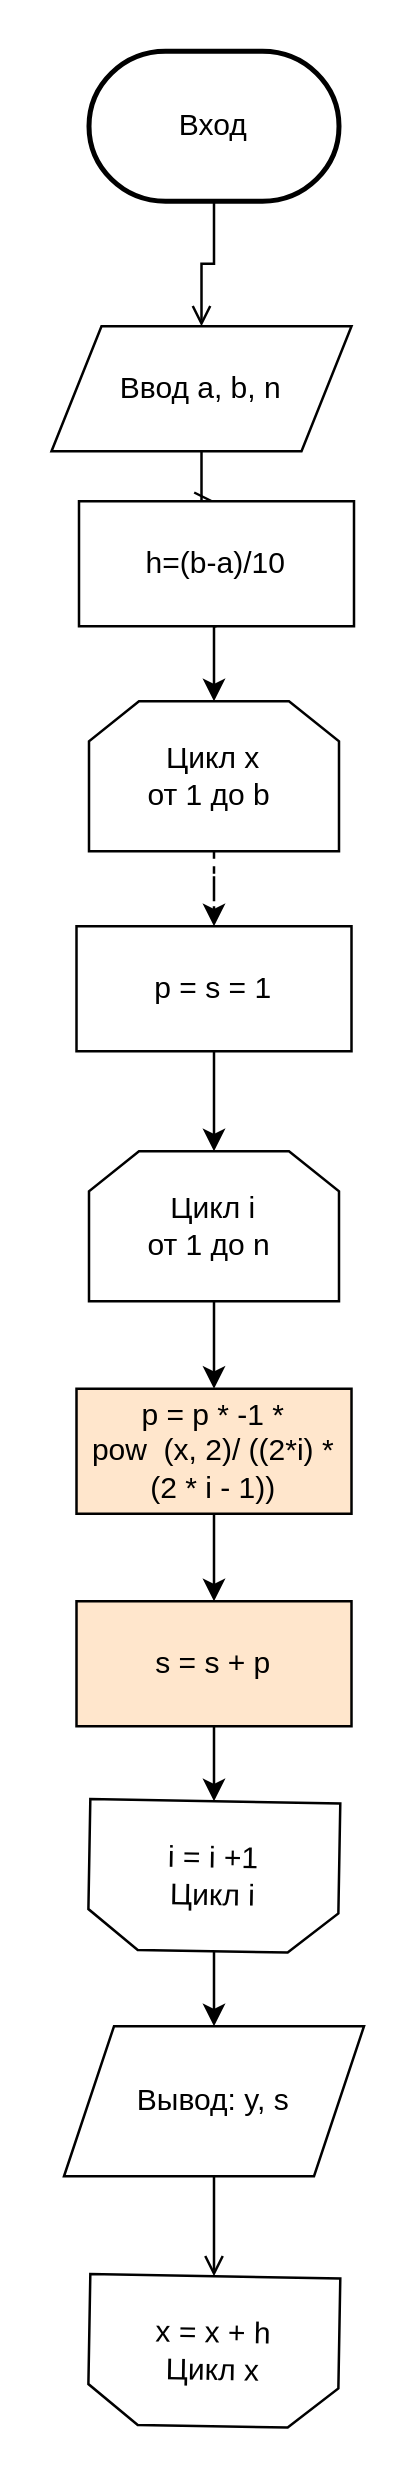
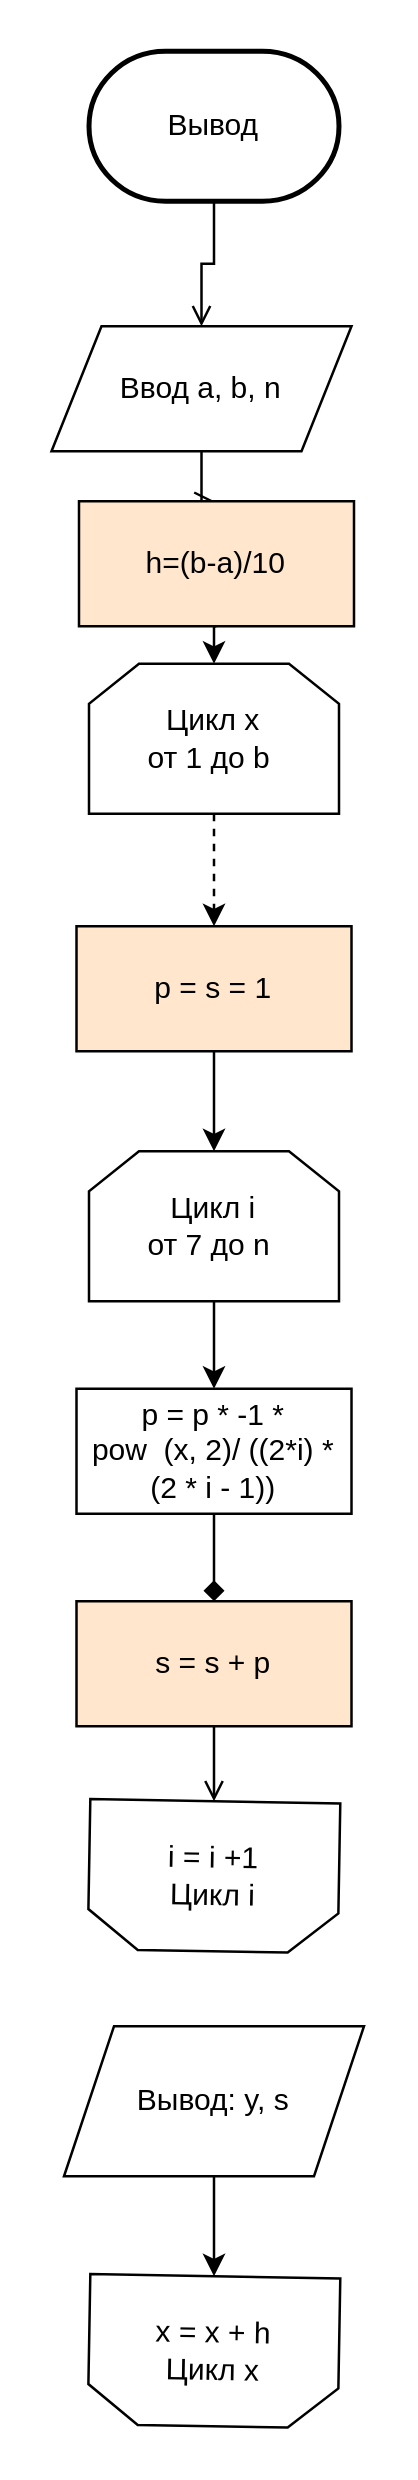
  <mxCell id="0" />
  <mxCell id="1" parent="0" />
  <mxCell id="2" style="edgeStyle=orthogonalEdgeStyle;rounded=0;orthogonalLoop=1;jettySize=auto;html=1;exitX=0.5;exitY=1;exitDx=0;exitDy=0;exitPerimeter=0;entryX=0.5;entryY=0;entryDx=0;entryDy=0;endArrow=open;endFill=0;" parent="1" source="3" target="5" edge="1"><mxGeometry relative="1" as="geometry" /></mxCell>
- <mxCell id="3" value="Вход" style="strokeWidth=2;html=1;shape=mxgraph.flowchart.terminator;whiteSpace=wrap;" parent="1" vertex="1"><mxGeometry x="35" width="100" height="60" as="geometry" y="20" /></mxCell>
+ <mxCell id="3" value="Вывод" style="strokeWidth=2;html=1;shape=mxgraph.flowchart.terminator;whiteSpace=wrap;" parent="1" vertex="1"><mxGeometry x="35" width="100" height="60" as="geometry" y="20" /></mxCell>
  <mxCell id="4" style="edgeStyle=orthogonalEdgeStyle;rounded=0;orthogonalLoop=1;jettySize=auto;html=1;endArrow=open;endFill=0;" parent="1" source="5" edge="1"><mxGeometry relative="1" as="geometry"><mxPoint x="84.7" y="200.115" as="targetPoint" /></mxGeometry></mxCell>
  <mxCell id="5" value="Ввод a, b, n" style="shape=parallelogram;perimeter=parallelogramPerimeter;whiteSpace=wrap;html=1;fixedSize=1;" parent="1" vertex="1"><mxGeometry x="20" y="130" width="120" height="50" as="geometry" /></mxCell>
- <mxCell id="6" style="edgeStyle=orthogonalEdgeStyle;rounded=0;orthogonalLoop=1;jettySize=auto;html=1;exitX=0.5;exitY=1;exitDx=0;exitDy=0;endArrow=open;" parent="1" source="7" target="22" edge="1"><mxGeometry relative="1" as="geometry" /></mxCell>
+ <mxCell id="6" style="edgeStyle=orthogonalEdgeStyle;rounded=0;orthogonalLoop=1;jettySize=auto;html=1;exitX=0.5;exitY=1;exitDx=0;exitDy=0;" parent="1" source="7" target="22" edge="1"><mxGeometry relative="1" as="geometry" /></mxCell>
  <mxCell id="7" value="Вывод: y, s" style="shape=parallelogram;perimeter=parallelogramPerimeter;whiteSpace=wrap;html=1;fixedSize=1;" parent="1" vertex="1"><mxGeometry x="25" y="810" width="120" height="60" as="geometry" /></mxCell>
  <mxCell id="8" style="edgeStyle=orthogonalEdgeStyle;rounded=0;orthogonalLoop=1;jettySize=auto;html=1;exitX=0.5;exitY=1;exitDx=0;exitDy=0;entryX=0.5;entryY=0;entryDx=0;entryDy=0;" parent="1" source="9" target="15" edge="1"><mxGeometry relative="1" as="geometry" /></mxCell>
- <mxCell id="9" value="h=(b-a)/10" style="rounded=0;whiteSpace=wrap;html=1;" parent="1" vertex="1"><mxGeometry x="31" y="200" width="110" height="50" as="geometry" /></mxCell>
+ <mxCell id="9" value="h=(b-a)/10" style="rounded=0;whiteSpace=wrap;html=1;fillColor=#ffe6cc;" parent="1" vertex="1"><mxGeometry x="31" y="200" width="110" height="50" as="geometry" /></mxCell>
  <mxCell id="10" style="edgeStyle=orthogonalEdgeStyle;rounded=0;orthogonalLoop=1;jettySize=auto;html=1;" parent="1" source="11" target="17" edge="1"><mxGeometry relative="1" as="geometry" /></mxCell>
- <mxCell id="11" value="Цикл i&lt;br&gt;от 1 до n&amp;nbsp;" style="shape=loopLimit;whiteSpace=wrap;html=1;" parent="1" vertex="1"><mxGeometry x="35" y="460" width="100" height="60" as="geometry" /></mxCell>
+ <mxCell id="11" value="Цикл i&lt;br&gt;от 7 до n&amp;nbsp;" style="shape=loopLimit;whiteSpace=wrap;html=1;" parent="1" vertex="1"><mxGeometry x="35" y="460" width="100" height="60" as="geometry" /></mxCell>
  <mxCell id="12" style="edgeStyle=orthogonalEdgeStyle;rounded=0;orthogonalLoop=1;jettySize=auto;html=1;" parent="1" source="13" target="11" edge="1"><mxGeometry relative="1" as="geometry" /></mxCell>
- <mxCell id="13" value="p = s = 1" style="rounded=0;whiteSpace=wrap;html=1;" parent="1" vertex="1"><mxGeometry x="30" y="370" width="110" height="50" as="geometry" /></mxCell>
+ <mxCell id="13" value="p = s = 1" style="rounded=0;whiteSpace=wrap;html=1;fillColor=#ffe6cc;" parent="1" vertex="1"><mxGeometry x="30" y="370" width="110" height="50" as="geometry" /></mxCell>
  <mxCell id="14" style="edgeStyle=orthogonalEdgeStyle;rounded=0;orthogonalLoop=1;jettySize=auto;html=1;entryX=0.5;entryY=0;entryDx=0;entryDy=0;dashed=1;" parent="1" source="15" target="13" edge="1"><mxGeometry relative="1" as="geometry" /></mxCell>
- <mxCell id="15" value="Цикл x&lt;br&gt;от 1 до b&amp;nbsp;" style="shape=loopLimit;whiteSpace=wrap;html=1;" parent="1" vertex="1"><mxGeometry x="35" y="280" width="100" height="60" as="geometry" /></mxCell>
- <mxCell id="16" style="edgeStyle=orthogonalEdgeStyle;rounded=0;orthogonalLoop=1;jettySize=auto;html=1;" parent="1" source="17" target="19" edge="1"><mxGeometry relative="1" as="geometry" /></mxCell>
- <mxCell id="17" value="p = p * -1 * &lt;br&gt;pow&amp;nbsp; (x, 2)/ ((2*i) * (2 * i - 1))" style="rounded=0;whiteSpace=wrap;html=1;fillColor=#ffe6cc;" parent="1" vertex="1"><mxGeometry x="30" y="555" width="110" height="50" as="geometry" /></mxCell>
- <mxCell id="18" style="edgeStyle=orthogonalEdgeStyle;rounded=0;orthogonalLoop=1;jettySize=auto;html=1;" parent="1" source="19" target="21" edge="1"><mxGeometry relative="1" as="geometry" /></mxCell>
+ <mxCell id="15" value="Цикл x&lt;br&gt;от 1 до b&amp;nbsp;" style="shape=loopLimit;whiteSpace=wrap;html=1;" parent="1" vertex="1"><mxGeometry x="35" y="265" width="100" height="60" as="geometry" /></mxCell>
+ <mxCell id="16" style="edgeStyle=orthogonalEdgeStyle;rounded=0;orthogonalLoop=1;jettySize=auto;html=1;endArrow=diamond;" parent="1" source="17" target="19" edge="1"><mxGeometry relative="1" as="geometry" /></mxCell>
+ <mxCell id="17" value="p = p * -1 * &lt;br&gt;pow&amp;nbsp; (x, 2)/ ((2*i) * (2 * i - 1))" style="rounded=0;whiteSpace=wrap;html=1;" parent="1" vertex="1"><mxGeometry x="30" y="555" width="110" height="50" as="geometry" /></mxCell>
+ <mxCell id="18" style="edgeStyle=orthogonalEdgeStyle;rounded=0;orthogonalLoop=1;jettySize=auto;html=1;endArrow=open;" parent="1" source="19" target="21" edge="1"><mxGeometry relative="1" as="geometry" /></mxCell>
  <mxCell id="19" value="s = s + p" style="rounded=0;whiteSpace=wrap;html=1;fillColor=#ffe6cc;" parent="1" vertex="1"><mxGeometry x="30" y="640" width="110" height="50" as="geometry" /></mxCell>
- <mxCell id="20" style="edgeStyle=orthogonalEdgeStyle;rounded=0;orthogonalLoop=1;jettySize=auto;html=1;" parent="1" source="21" target="7" edge="1"><mxGeometry relative="1" as="geometry" /></mxCell>
  <mxCell id="21" value="i = i +1&lt;br&gt;Цикл i" style="shape=loopLimit;whiteSpace=wrap;html=1;rotation=1;flipV=1;" parent="1" vertex="1"><mxGeometry x="35" y="720" width="100" height="60" as="geometry" /></mxCell>
  <mxCell id="22" value="x = x + h&lt;br&gt;Цикл x" style="shape=loopLimit;whiteSpace=wrap;html=1;rotation=1;flipV=1;" parent="1" vertex="1"><mxGeometry x="35" y="910" width="100" height="60" as="geometry" /></mxCell>
